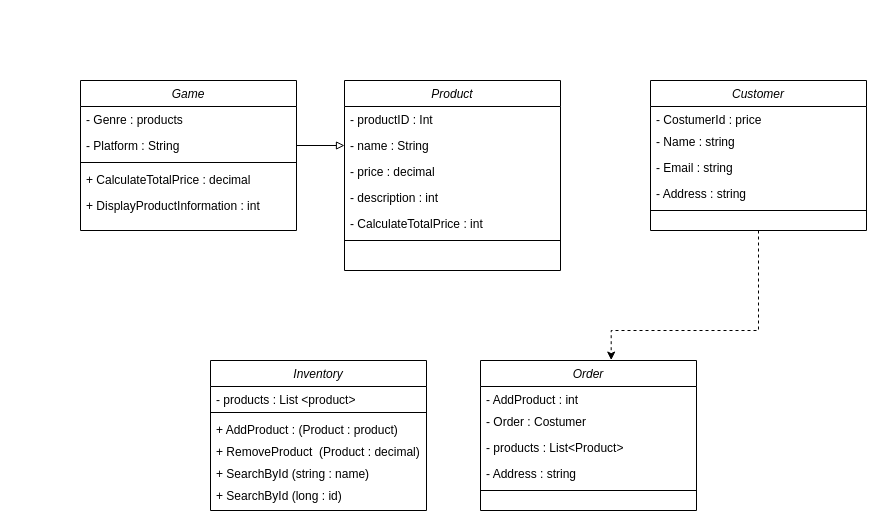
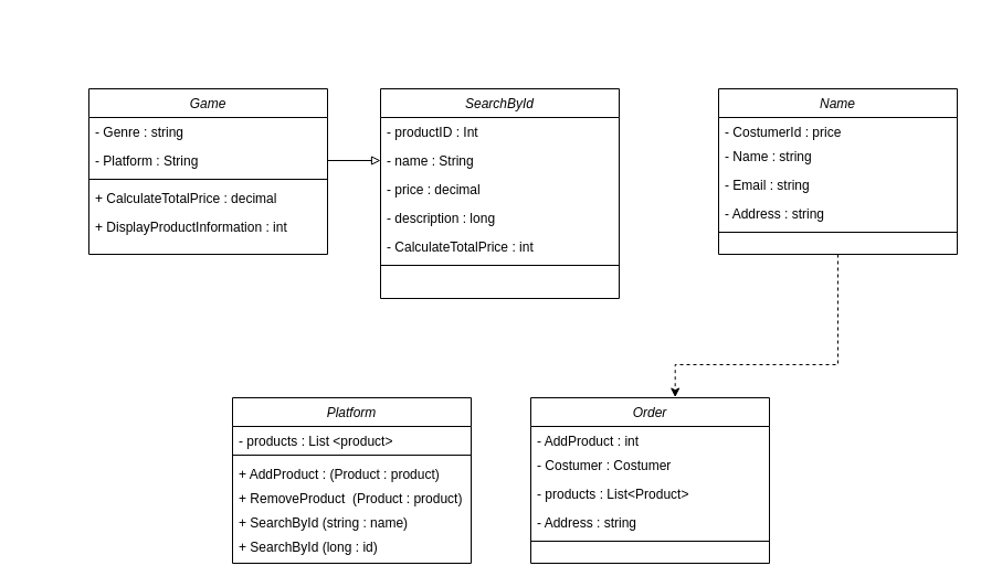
  <mxCell id="0" />
  <mxCell id="1" parent="0" />
- <mxCell id="2" value="Product" style="swimlane;fontStyle=2;align=center;verticalAlign=top;childLayout=stackLayout;horizontal=1;startSize=26;horizontalStack=0;resizeParent=1;resizeLast=0;collapsible=1;marginBottom=0;rounded=0;shadow=0;strokeWidth=1;" parent="1" vertex="1"><mxGeometry x="344" y="80" width="216" height="190" as="geometry"><mxRectangle x="230" y="140" width="160" height="26" as="alternateBounds" /></mxGeometry></mxCell>
+ <mxCell id="2" value="SearchById" style="swimlane;fontStyle=2;align=center;verticalAlign=top;childLayout=stackLayout;horizontal=1;startSize=26;horizontalStack=0;resizeParent=1;resizeLast=0;collapsible=1;marginBottom=0;rounded=0;shadow=0;strokeWidth=1;" parent="1" vertex="1"><mxGeometry x="344" y="80" width="216" height="190" as="geometry"><mxRectangle x="230" y="140" width="160" height="26" as="alternateBounds" /></mxGeometry></mxCell>
  <mxCell id="3" value="- productID : Int" style="text;align=left;verticalAlign=top;spacingLeft=4;spacingRight=4;overflow=hidden;rotatable=0;points=[[0,0.5],[1,0.5]];portConstraint=eastwest;" parent="2" vertex="1"><mxGeometry y="26" width="216" height="26" as="geometry" /></mxCell>
  <mxCell id="4" value="- name : String" style="text;align=left;verticalAlign=top;spacingLeft=4;spacingRight=4;overflow=hidden;rotatable=0;points=[[0,0.5],[1,0.5]];portConstraint=eastwest;rounded=0;shadow=0;html=0;" parent="2" vertex="1"><mxGeometry y="52" width="216" height="26" as="geometry" /></mxCell>
  <mxCell id="5" value="- price : decimal&#10;" style="text;align=left;verticalAlign=top;spacingLeft=4;spacingRight=4;overflow=hidden;rotatable=0;points=[[0,0.5],[1,0.5]];portConstraint=eastwest;rounded=0;shadow=0;html=0;" parent="2" vertex="1"><mxGeometry y="78" width="216" height="26" as="geometry" /></mxCell>
- <mxCell id="6" value="- description : int&#10;" style="text;align=left;verticalAlign=top;spacingLeft=4;spacingRight=4;overflow=hidden;rotatable=0;points=[[0,0.5],[1,0.5]];portConstraint=eastwest;rounded=0;shadow=0;html=0;" parent="2" vertex="1"><mxGeometry y="104" width="216" height="26" as="geometry" /></mxCell>
+ <mxCell id="6" value="- description : long&#10;" style="text;align=left;verticalAlign=top;spacingLeft=4;spacingRight=4;overflow=hidden;rotatable=0;points=[[0,0.5],[1,0.5]];portConstraint=eastwest;rounded=0;shadow=0;html=0;" parent="2" vertex="1"><mxGeometry y="104" width="216" height="26" as="geometry" /></mxCell>
  <mxCell id="7" value="- CalculateTotalPrice : int" style="text;align=left;verticalAlign=top;spacingLeft=4;spacingRight=4;overflow=hidden;rotatable=0;points=[[0,0.5],[1,0.5]];portConstraint=eastwest;rounded=0;shadow=0;html=0;" parent="2" vertex="1"><mxGeometry y="130" width="216" height="26" as="geometry" /></mxCell>
  <mxCell id="8" value="" style="line;html=1;strokeWidth=1;align=left;verticalAlign=middle;spacingTop=-1;spacingLeft=3;spacingRight=3;rotatable=0;labelPosition=right;points=[];portConstraint=eastwest;" parent="2" vertex="1"><mxGeometry y="156" width="216" height="8" as="geometry" /></mxCell>
  <mxCell id="9" value="Game" style="swimlane;fontStyle=2;align=center;verticalAlign=top;childLayout=stackLayout;horizontal=1;startSize=26;horizontalStack=0;resizeParent=1;resizeLast=0;collapsible=1;marginBottom=0;rounded=0;shadow=0;strokeWidth=1;" parent="1" vertex="1"><mxGeometry x="80" y="80" width="216" height="150" as="geometry"><mxRectangle x="230" y="140" width="160" height="26" as="alternateBounds" /></mxGeometry></mxCell>
- <mxCell id="10" value="- Genre : products" style="text;align=left;verticalAlign=top;spacingLeft=4;spacingRight=4;overflow=hidden;rotatable=0;points=[[0,0.5],[1,0.5]];portConstraint=eastwest;" parent="9" vertex="1"><mxGeometry y="26" width="216" height="26" as="geometry" /></mxCell>
+ <mxCell id="10" value="- Genre : string" style="text;align=left;verticalAlign=top;spacingLeft=4;spacingRight=4;overflow=hidden;rotatable=0;points=[[0,0.5],[1,0.5]];portConstraint=eastwest;" parent="9" vertex="1"><mxGeometry y="26" width="216" height="26" as="geometry" /></mxCell>
  <mxCell id="11" value="- Platform : String" style="text;align=left;verticalAlign=top;spacingLeft=4;spacingRight=4;overflow=hidden;rotatable=0;points=[[0,0.5],[1,0.5]];portConstraint=eastwest;rounded=0;shadow=0;html=0;" parent="9" vertex="1"><mxGeometry y="52" width="216" height="26" as="geometry" /></mxCell>
  <mxCell id="12" value="" style="line;html=1;strokeWidth=1;align=left;verticalAlign=middle;spacingTop=-1;spacingLeft=3;spacingRight=3;rotatable=0;labelPosition=right;points=[];portConstraint=eastwest;" parent="9" vertex="1"><mxGeometry y="78" width="216" height="8" as="geometry" /></mxCell>
  <mxCell id="13" value="+ CalculateTotalPrice : decimal" style="text;align=left;verticalAlign=top;spacingLeft=4;spacingRight=4;overflow=hidden;rotatable=0;points=[[0,0.5],[1,0.5]];portConstraint=eastwest;rounded=0;shadow=0;html=0;" parent="9" vertex="1"><mxGeometry y="86" width="216" height="26" as="geometry" /></mxCell>
  <mxCell id="14" value="+ DisplayProductInformation : int" style="text;align=left;verticalAlign=top;spacingLeft=4;spacingRight=4;overflow=hidden;rotatable=0;points=[[0,0.5],[1,0.5]];portConstraint=eastwest;rounded=0;shadow=0;html=0;" parent="9" vertex="1"><mxGeometry y="112" width="216" height="26" as="geometry" /></mxCell>
  <mxCell id="15" style="edgeStyle=orthogonalEdgeStyle;rounded=0;orthogonalLoop=1;jettySize=auto;html=1;entryX=0.605;entryY=-0.003;entryDx=0;entryDy=0;entryPerimeter=0;strokeColor=#000000;strokeWidth=1;fontColor=#00ffee;endArrow=classic;endFill=1;dashed=1;" parent="1" source="16" target="22" edge="1"><mxGeometry relative="1" as="geometry"><Array as="points"><mxPoint x="758" y="330" /><mxPoint x="611" y="330" /></Array></mxGeometry></mxCell>
- <mxCell id="16" value="Customer" style="swimlane;fontStyle=2;align=center;verticalAlign=top;childLayout=stackLayout;horizontal=1;startSize=26;horizontalStack=0;resizeParent=1;resizeLast=0;collapsible=1;marginBottom=0;rounded=0;shadow=0;strokeWidth=1;" parent="1" vertex="1"><mxGeometry x="650" y="80" width="216" height="150" as="geometry"><mxRectangle x="230" y="140" width="160" height="26" as="alternateBounds" /></mxGeometry></mxCell>
+ <mxCell id="16" value="Name" style="swimlane;fontStyle=2;align=center;verticalAlign=top;childLayout=stackLayout;horizontal=1;startSize=26;horizontalStack=0;resizeParent=1;resizeLast=0;collapsible=1;marginBottom=0;rounded=0;shadow=0;strokeWidth=1;" parent="1" vertex="1"><mxGeometry x="650" y="80" width="216" height="150" as="geometry"><mxRectangle x="230" y="140" width="160" height="26" as="alternateBounds" /></mxGeometry></mxCell>
  <mxCell id="17" value="- CostumerId : price" style="text;align=left;verticalAlign=top;spacingLeft=4;spacingRight=4;overflow=hidden;rotatable=0;points=[[0,0.5],[1,0.5]];portConstraint=eastwest;" parent="16" vertex="1"><mxGeometry y="26" width="216" height="22" as="geometry" /></mxCell>
  <mxCell id="18" value="- Name : string" style="text;align=left;verticalAlign=top;spacingLeft=4;spacingRight=4;overflow=hidden;rotatable=0;points=[[0,0.5],[1,0.5]];portConstraint=eastwest;rounded=0;shadow=0;html=0;" parent="16" vertex="1"><mxGeometry y="48" width="216" height="26" as="geometry" /></mxCell>
  <mxCell id="19" value="- Email : string" style="text;align=left;verticalAlign=top;spacingLeft=4;spacingRight=4;overflow=hidden;rotatable=0;points=[[0,0.5],[1,0.5]];portConstraint=eastwest;rounded=0;shadow=0;html=0;" parent="16" vertex="1"><mxGeometry y="74" width="216" height="26" as="geometry" /></mxCell>
  <mxCell id="20" value="- Address : string&#10;" style="text;align=left;verticalAlign=top;spacingLeft=4;spacingRight=4;overflow=hidden;rotatable=0;points=[[0,0.5],[1,0.5]];portConstraint=eastwest;rounded=0;shadow=0;html=0;" parent="16" vertex="1"><mxGeometry y="100" width="216" height="26" as="geometry" /></mxCell>
  <mxCell id="21" value="" style="line;html=1;strokeWidth=1;align=left;verticalAlign=middle;spacingTop=-1;spacingLeft=3;spacingRight=3;rotatable=0;labelPosition=right;points=[];portConstraint=eastwest;" parent="16" vertex="1"><mxGeometry y="126" width="216" height="8" as="geometry" /></mxCell>
  <mxCell id="22" value="Order" style="swimlane;fontStyle=2;align=center;verticalAlign=top;childLayout=stackLayout;horizontal=1;startSize=26;horizontalStack=0;resizeParent=1;resizeLast=0;collapsible=1;marginBottom=0;rounded=0;shadow=0;strokeWidth=1;" parent="1" vertex="1"><mxGeometry x="480" y="360" width="216" height="150" as="geometry"><mxRectangle x="230" y="140" width="160" height="26" as="alternateBounds" /></mxGeometry></mxCell>
  <mxCell id="23" value="- AddProduct : int" style="text;align=left;verticalAlign=top;spacingLeft=4;spacingRight=4;overflow=hidden;rotatable=0;points=[[0,0.5],[1,0.5]];portConstraint=eastwest;" parent="22" vertex="1"><mxGeometry y="26" width="216" height="22" as="geometry" /></mxCell>
- <mxCell id="24" value="- Order : Costumer" style="text;align=left;verticalAlign=top;spacingLeft=4;spacingRight=4;overflow=hidden;rotatable=0;points=[[0,0.5],[1,0.5]];portConstraint=eastwest;rounded=0;shadow=0;html=0;" parent="22" vertex="1"><mxGeometry y="48" width="216" height="26" as="geometry" /></mxCell>
+ <mxCell id="24" value="- Costumer : Costumer" style="text;align=left;verticalAlign=top;spacingLeft=4;spacingRight=4;overflow=hidden;rotatable=0;points=[[0,0.5],[1,0.5]];portConstraint=eastwest;rounded=0;shadow=0;html=0;" parent="22" vertex="1"><mxGeometry y="48" width="216" height="26" as="geometry" /></mxCell>
  <mxCell id="25" value="- products : List&lt;Product&gt;" style="text;align=left;verticalAlign=top;spacingLeft=4;spacingRight=4;overflow=hidden;rotatable=0;points=[[0,0.5],[1,0.5]];portConstraint=eastwest;rounded=0;shadow=0;html=0;" parent="22" vertex="1"><mxGeometry y="74" width="216" height="26" as="geometry" /></mxCell>
  <mxCell id="26" value="- Address : string&#10;" style="text;align=left;verticalAlign=top;spacingLeft=4;spacingRight=4;overflow=hidden;rotatable=0;points=[[0,0.5],[1,0.5]];portConstraint=eastwest;rounded=0;shadow=0;html=0;" parent="22" vertex="1"><mxGeometry y="100" width="216" height="26" as="geometry" /></mxCell>
  <mxCell id="27" value="" style="line;html=1;strokeWidth=1;align=left;verticalAlign=middle;spacingTop=-1;spacingLeft=3;spacingRight=3;rotatable=0;labelPosition=right;points=[];portConstraint=eastwest;" parent="22" vertex="1"><mxGeometry y="126" width="216" height="8" as="geometry" /></mxCell>
  <mxCell id="28" value="" style="ellipse;whiteSpace=wrap;html=1;aspect=fixed;fontColor=#00ffee;fillColor=#5d2d1d;" parent="1" vertex="1"><mxGeometry height="10" as="geometry" x="20" y="20" /></mxCell>
  <mxCell id="29" style="edgeStyle=orthogonalEdgeStyle;rounded=0;orthogonalLoop=1;jettySize=auto;html=1;entryX=0;entryY=0.5;entryDx=0;entryDy=0;strokeColor=#000000;strokeWidth=1;fontColor=#00ffee;endArrow=block;endFill=0;" parent="1" source="11" target="4" edge="1"><mxGeometry relative="1" as="geometry" /></mxCell>
- <mxCell id="30" value="Inventory" style="swimlane;fontStyle=2;align=center;verticalAlign=top;childLayout=stackLayout;horizontal=1;startSize=26;horizontalStack=0;resizeParent=1;resizeLast=0;collapsible=1;marginBottom=0;rounded=0;shadow=0;strokeWidth=1;" parent="1" vertex="1"><mxGeometry x="210" y="360" width="216" height="150" as="geometry"><mxRectangle x="230" y="140" width="160" height="26" as="alternateBounds" /></mxGeometry></mxCell>
+ <mxCell id="30" value="Platform" style="swimlane;fontStyle=2;align=center;verticalAlign=top;childLayout=stackLayout;horizontal=1;startSize=26;horizontalStack=0;resizeParent=1;resizeLast=0;collapsible=1;marginBottom=0;rounded=0;shadow=0;strokeWidth=1;" parent="1" vertex="1"><mxGeometry x="210" y="360" width="216" height="150" as="geometry"><mxRectangle x="230" y="140" width="160" height="26" as="alternateBounds" /></mxGeometry></mxCell>
  <mxCell id="31" value="- products : List &lt;product&gt;" style="text;align=left;verticalAlign=top;spacingLeft=4;spacingRight=4;overflow=hidden;rotatable=0;points=[[0,0.5],[1,0.5]];portConstraint=eastwest;" parent="30" vertex="1"><mxGeometry y="26" width="216" height="22" as="geometry" /></mxCell>
  <mxCell id="32" value="" style="line;html=1;strokeWidth=1;align=left;verticalAlign=middle;spacingTop=-1;spacingLeft=3;spacingRight=3;rotatable=0;labelPosition=right;points=[];portConstraint=eastwest;" parent="30" vertex="1"><mxGeometry y="48" width="216" height="8" as="geometry" /></mxCell>
  <mxCell id="33" value="+ AddProduct : (Product : product)" style="text;align=left;verticalAlign=top;spacingLeft=4;spacingRight=4;overflow=hidden;rotatable=0;points=[[0,0.5],[1,0.5]];portConstraint=eastwest;" parent="30" vertex="1"><mxGeometry y="56" width="216" height="22" as="geometry" /></mxCell>
- <mxCell id="34" value="+ RemoveProduct  (Product : decimal)" style="text;align=left;verticalAlign=top;spacingLeft=4;spacingRight=4;overflow=hidden;rotatable=0;points=[[0,0.5],[1,0.5]];portConstraint=eastwest;" parent="30" vertex="1"><mxGeometry y="78" width="216" height="22" as="geometry" /></mxCell>
+ <mxCell id="34" value="+ RemoveProduct  (Product : product)" style="text;align=left;verticalAlign=top;spacingLeft=4;spacingRight=4;overflow=hidden;rotatable=0;points=[[0,0.5],[1,0.5]];portConstraint=eastwest;" parent="30" vertex="1"><mxGeometry y="78" width="216" height="22" as="geometry" /></mxCell>
  <mxCell id="35" value="+ SearchById (string : name)" style="text;align=left;verticalAlign=top;spacingLeft=4;spacingRight=4;overflow=hidden;rotatable=0;points=[[0,0.5],[1,0.5]];portConstraint=eastwest;" parent="30" vertex="1"><mxGeometry y="100" width="216" height="22" as="geometry" /></mxCell>
  <mxCell id="36" value="+ SearchById (long : id)" style="text;align=left;verticalAlign=top;spacingLeft=4;spacingRight=4;overflow=hidden;rotatable=0;points=[[0,0.5],[1,0.5]];portConstraint=eastwest;" parent="30" vertex="1"><mxGeometry y="122" width="216" height="22" as="geometry" /></mxCell>
